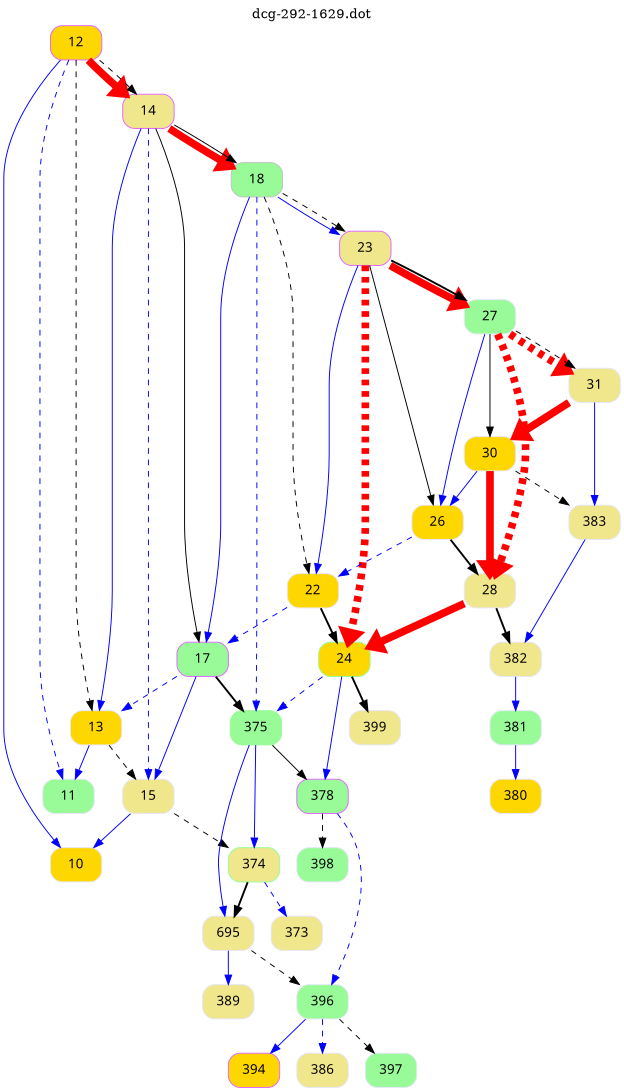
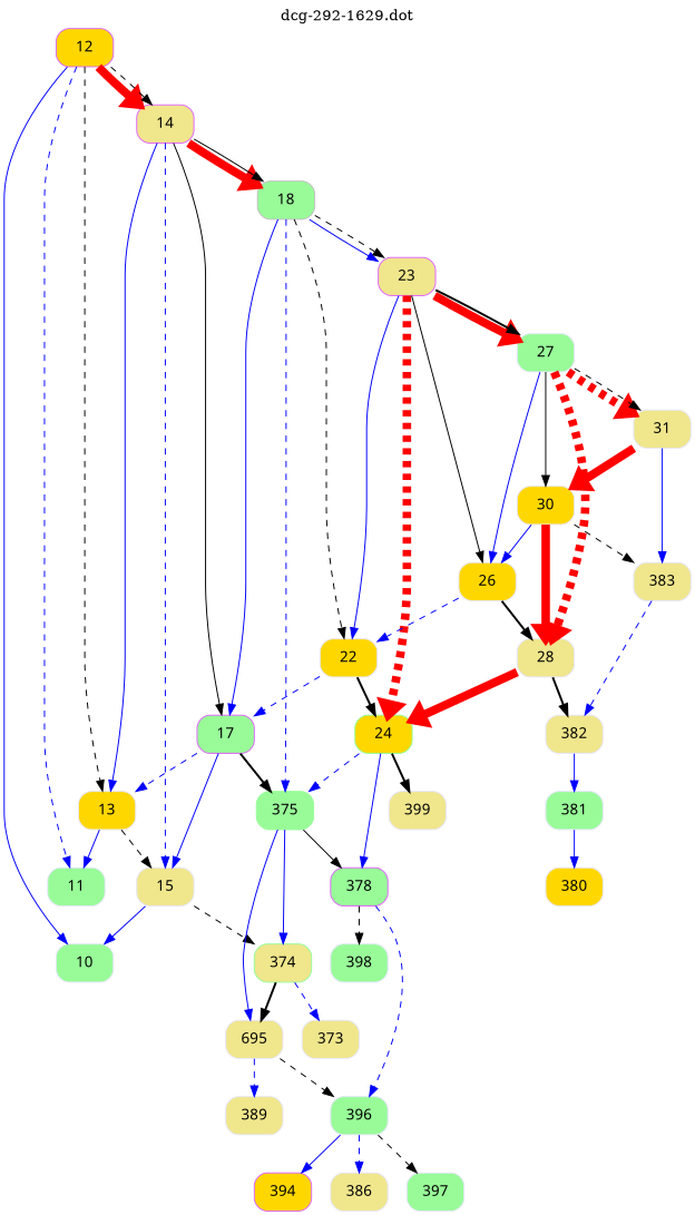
  digraph {
    label="dcg-292-1629.dot"
    labelloc=t
    node [color=lavender fillcolor=khaki fontname="sans-serif" shape=box style="rounded,filled"]
    edge [color=blue penwidth=1 style=bold]
    n1 [color=mediumorchid1 fillcolor=gold label=12]
    n2 [fillcolor=palegreen label=11]
-   n3 [fillcolor=gold label=10]
+   n3 [fillcolor=palegreen label=10]
    n4 [color=mediumorchid1 label=14]
    n5 [fillcolor=gold label=13]
    n6 [label=15]
    n7 [color=grey fillcolor=palegreen label=18]
    n8 [color=mediumorchid1 fillcolor=palegreen label=17]
    n9 [color=palegreen label=374]
    n10 [color=palegreen fillcolor=palegreen label=375]
    n11 [color=mediumorchid1 label=23]
    n12 [fillcolor=gold label=22]
    n13 [label=695]
    n14 [label=373]
    n15 [color=mediumorchid1 fillcolor=palegreen label=378]
    n16 [color=palegreen fillcolor=gold label=24]
    n17 [fillcolor=palegreen label=27]
    n18 [fillcolor=gold label=26]
    n19 [fillcolor=palegreen label=396]
    n20 [fillcolor=palegreen label=398]
    n21 [label=389]
    n22 [label=399]
    n23 [label=28]
    n24 [label=31]
    n25 [fillcolor=gold label=30]
    n26 [label=382]
    n27 [label=383]
    n28 [fillcolor=palegreen label=381]
    n29 [fillcolor=gold label=380]
    n30 [color=mediumorchid1 fillcolor=gold label=394]
    n31 [label=386]
    n32 [fillcolor=palegreen label=397]
    n1 -> n2 [style=dashed]
    n1 -> n3
    n1 -> n4 [color=red penwidth=8 style=solid]
    n1 -> n4 [style=dashed color="" penwidth=""]
    n1 -> n5 [style=dashed color="" penwidth=""]
    n4 -> n5
    n4 -> n6 [style=dashed]
    n4 -> n7 [color=red penwidth=8 style=solid]
    n4 -> n7 [style=solid color="" penwidth=""]
    n4 -> n8 [style=solid color="" penwidth=""]
    n5 -> n2
    n5 -> n6 [style=dashed color="" penwidth=""]
    n6 -> n3
    n6 -> n9 [style=dashed color="" penwidth=""]
    n7 -> n8
    n7 -> n10 [style=dashed]
    n7 -> n11
    n7 -> n11 [style=dashed color="" penwidth=""]
    n7 -> n12 [style=dashed color="" penwidth=""]
    n8 -> n5 [style=dashed]
    n8 -> n6
    n8 -> n10 [color="" penwidth=""]
    n9 -> n13 [color="" penwidth=""]
    n9 -> n14 [style=dashed]
    n10 -> n9
    n10 -> n13 [style=solid]
    n10 -> n15 [style=solid color="" penwidth=""]
    n11 -> n12
    n11 -> n16 [color=red penwidth=8 style=dashed]
    n11 -> n17 [color=red penwidth=8]
    n11 -> n17 [color="" penwidth=""]
    n11 -> n18 [style=solid color="" penwidth=""]
    n12 -> n8 [style=dashed]
    n12 -> n16 [color="" penwidth=""]
    n13 -> n19 [style=dashed color="" penwidth=""]
-   n13 -> n21
+   n13 -> n21 [style=dashed]
    n15 -> n19 [style=dashed]
    n15 -> n20 [style=dashed color="" penwidth=""]
    n16 -> n10 [style=dashed]
    n16 -> n15 [style=solid]
    n16 -> n22 [color="" penwidth=""]
    n17 -> n18
    n17 -> n23 [color=red penwidth=8 style=dashed]
    n17 -> n24 [color=red penwidth=8 style=dashed]
    n17 -> n24 [style=dashed color="" penwidth=""]
    n17 -> n25 [style=solid color="" penwidth=""]
    n18 -> n12 [style=dashed]
    n18 -> n23 [color="" penwidth=""]
    n19 -> n30
    n19 -> n31 [style=dashed]
    n19 -> n32 [style=dashed color="" penwidth=""]
    n23 -> n16 [color=red penwidth=8]
    n23 -> n26 [color="" penwidth=""]
    n24 -> n25 [color=red penwidth=8]
    n24 -> n27
    n25 -> n18 [style=solid]
    n25 -> n23 [color=red penwidth=8 style=solid]
    n25 -> n27 [style=dashed color="" penwidth=""]
    n26 -> n28
-   n27 -> n26
+   n27 -> n26 [style=dashed]
    n28 -> n29
  }
